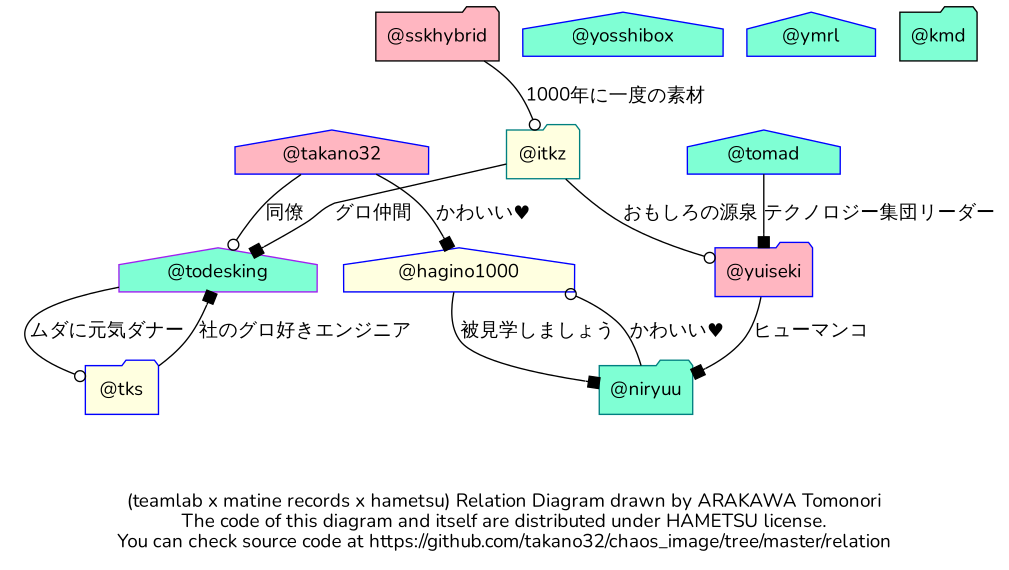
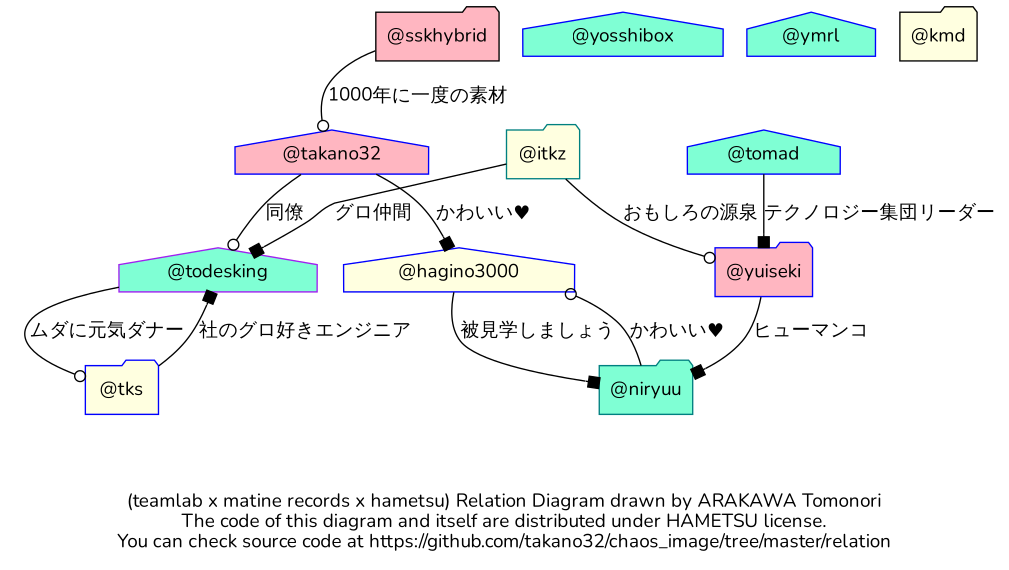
  digraph {
    concentrate=true
    fontname=Nunito
    label="(teamlab x matine records x hametsu) Relation Diagram drawn by ARAKAWA Tomonori\nThe code of this diagram and itself are distributed under HAMETSU license.\nYou can check source code at https://github.com/takano32/chaos_image/tree/master/relation"
    node [color=blue fillcolor=aquamarine fontname=Nunito shape=house style=filled]
    edge [arrowhead=box fontname=Nunito]
    "@todesking" [color=purple]
    "@tks" [fillcolor=lightyellow shape=folder]
    "@takano32" [fillcolor=lightpink]
-   "@hagino3000" [fillcolor=lightyellow label="@hagino1000"]
+   "@hagino3000" [fillcolor=lightyellow]
    "@niryuu" [color=teal shape=folder]
    "@tomad"
    "@yuiseki" [fillcolor=lightpink shape=folder]
    "@yosshibox"
    "@sskhybrid" [color=black fillcolor=lightpink shape=folder]
    "@itkz" [color=teal fillcolor=lightyellow shape=folder]
    "@ymrl"
-   "@kmd" [color=black shape=folder]
+   "@kmd" [color=black fillcolor=lightyellow shape=folder]
    "@todesking" -> "@tks" [arrowhead=odot label="ムダに元気ダナー"]
    "@tks" -> "@todesking" [label="社のグロ好きエンジニア"]
    "@takano32" -> "@todesking" [arrowhead=odot label="同僚"]
    "@takano32" -> "@hagino3000" [label="かわいい♥"]
    "@hagino3000" -> "@niryuu" [label="被見学しましょう"]
    "@niryuu" -> "@hagino3000" [arrowhead=odot label="かわいい♥"]
    "@tomad" -> "@yuiseki" [label="テクノロジー集団リーダー"]
    "@yuiseki" -> "@niryuu" [label="ヒューマンコ"]
-   "@sskhybrid" -> "@itkz" [arrowhead=odot label="1000年に一度の素材"]
+   "@sskhybrid" -> "@takano32" [arrowhead=odot label="1000年に一度の素材"]
    "@itkz" -> "@todesking" [label="グロ仲間"]
    "@itkz" -> "@yuiseki" [arrowhead=odot label="おもしろの源泉"]
  }
